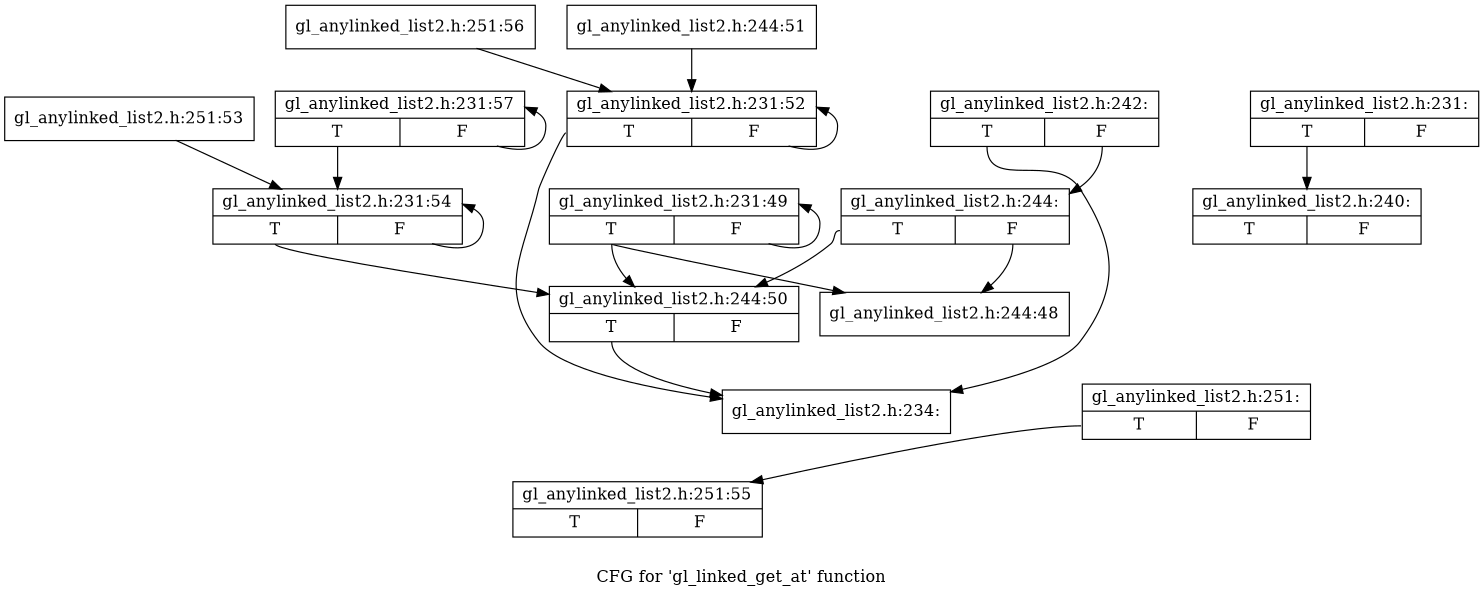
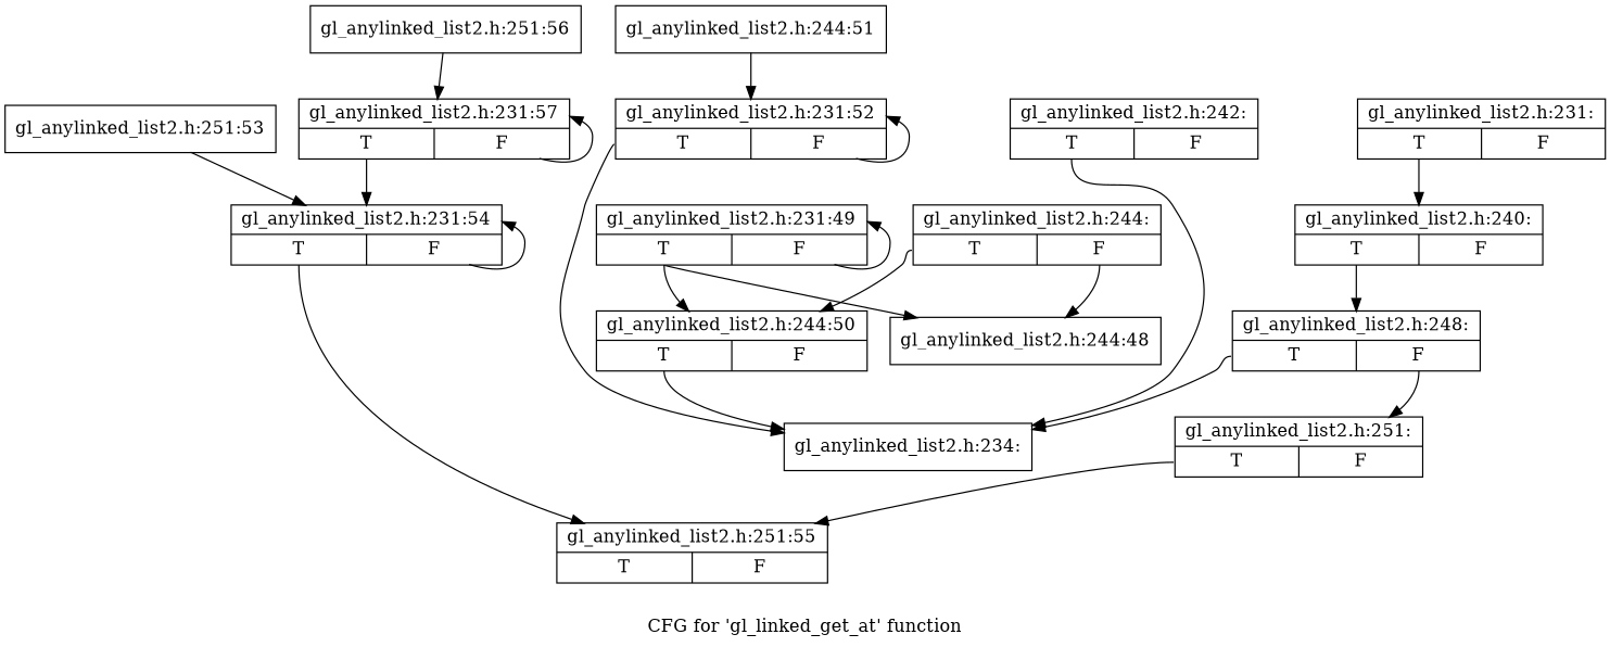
  digraph {
    label="CFG for 'gl_linked_get_at' function"
    node [shape=record]
    edge [tailport=s0]
    n1 [label="{gl_anylinked_list2.h:231:|{<s0>T|<s1>F}}"]
    n2 [label="{gl_anylinked_list2.h:240:|{<s0>T|<s1>F}}"]
+   n3 [label="{gl_anylinked_list2.h:248:|{<s0>T|<s1>F}}"]
    n4 [label="{gl_anylinked_list2.h:234:}"]
    n5 [label="{gl_anylinked_list2.h:251:|{<s0>T|<s1>F}}"]
    n6 [label="{gl_anylinked_list2.h:242:|{<s0>T|<s1>F}}"]
    n7 [label="{gl_anylinked_list2.h:244:|{<s0>T|<s1>F}}"]
    n8 [label="{gl_anylinked_list2.h:251:55|{<s0>T|<s1>F}}"]
    n9 [label="{gl_anylinked_list2.h:244:50|{<s0>T|<s1>F}}"]
    n10 [label="{gl_anylinked_list2.h:244:48}"]
    n11 [label="{gl_anylinked_list2.h:244:51}"]
    n12 [label="{gl_anylinked_list2.h:231:52|{<s0>T|<s1>F}}"]
    n13 [label="{gl_anylinked_list2.h:231:49|{<s0>T|<s1>F}}"]
    n14 [label="{gl_anylinked_list2.h:251:53}"]
    n15 [label="{gl_anylinked_list2.h:231:54|{<s0>T|<s1>F}}"]
    n16 [label="{gl_anylinked_list2.h:251:56}"]
    n17 [label="{gl_anylinked_list2.h:231:57|{<s0>T|<s1>F}}"]
    n1 -> n2
+   n2 -> n3
+   n3 -> n4
+   n3 -> n5 [tailport=s1]
    n5 -> n8
    n6 -> n4
-   n6 -> n7 [tailport=s1]
    n7 -> n9
    n7 -> n10 [tailport=s1]
    n9 -> n4
    n11 -> n12
    n12 -> n4
    n12 -> n12 [tailport=s1]
    n13 -> n9
    n13 -> n10
    n13 -> n13 [tailport=s1]
    n14 -> n15
-   n15 -> n9
+   n15 -> n8
    n15 -> n15 [tailport=s1]
-   n16 -> n12
+   n16 -> n17
    n17 -> n15
    n17 -> n17 [tailport=s1]
  }
